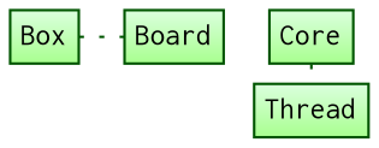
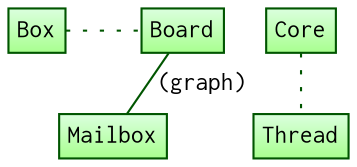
  graph {
    fontname=Inconsolata
    fontsize=12
    ranksep=0
    node [color="#005500" fillcolor="#dbffde:#a8ff8f" fontname=Inconsolata fontsize=12 gradientangle=270 margin=0.05 penwidth=1 shape=rect style=filled]
    edge [color="#005500" fontname=Inconsolata fontsize=12 penwidth=1 style=dotted]
    Box [height=0 width=0]
    Board [height=0 width=0]
+   Mailbox [height=0 width=0]
    Core [height=0 width=0]
    Thread [height=0 width=0]
    subgraph sub_1 {
      rank=same
      Box
      Board
    }
    Box -- Board
+   Box -- Mailbox [style=invis]
+   Board -- Mailbox [label="(graph)" style=solid]
    Core -- Thread
  }
